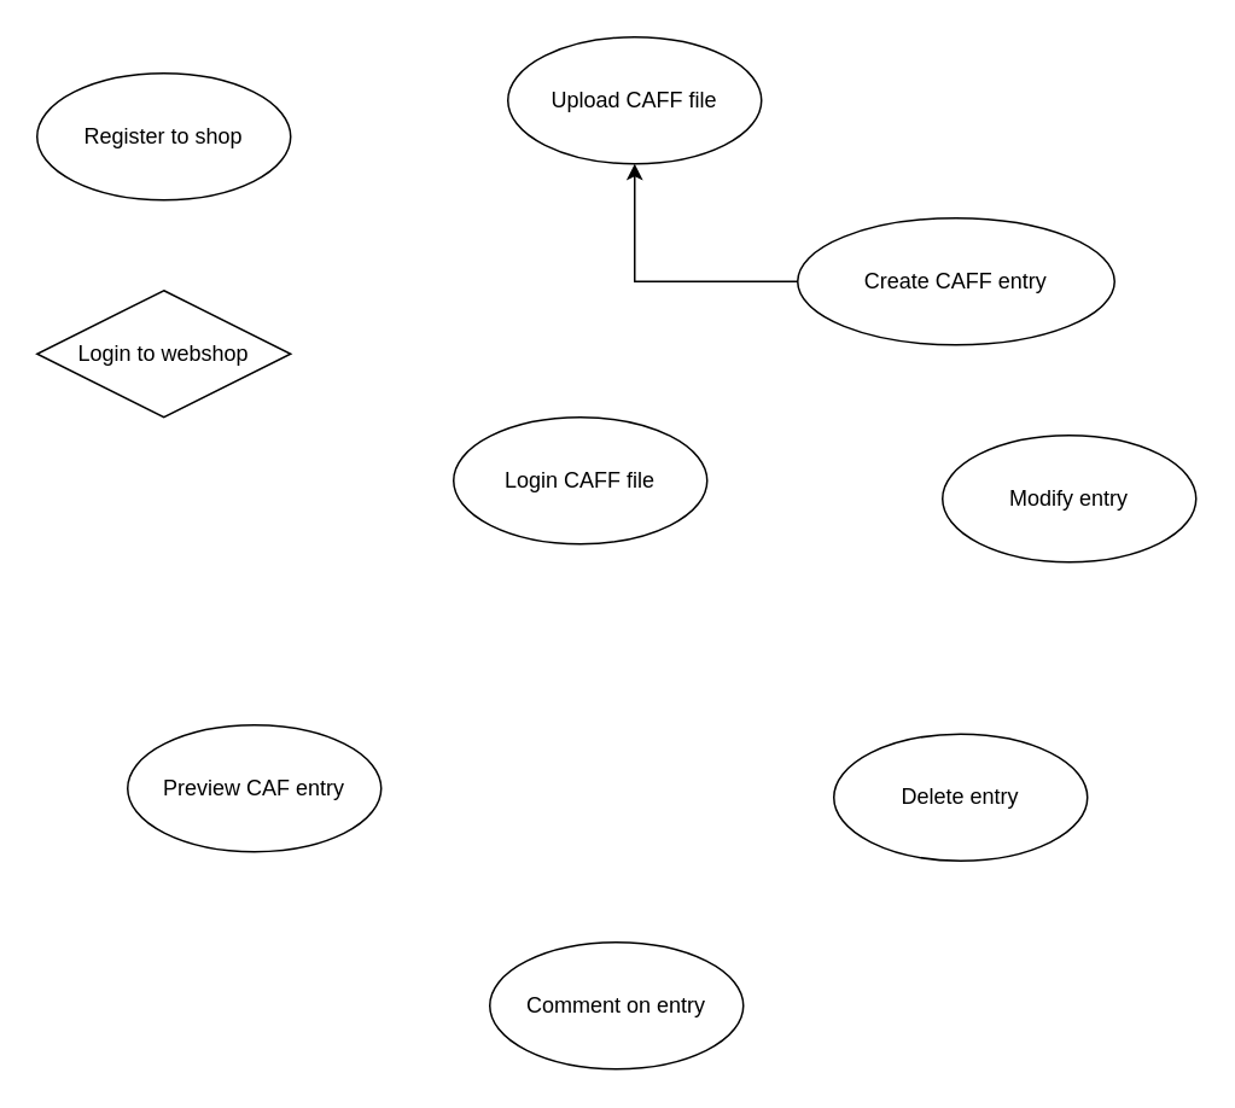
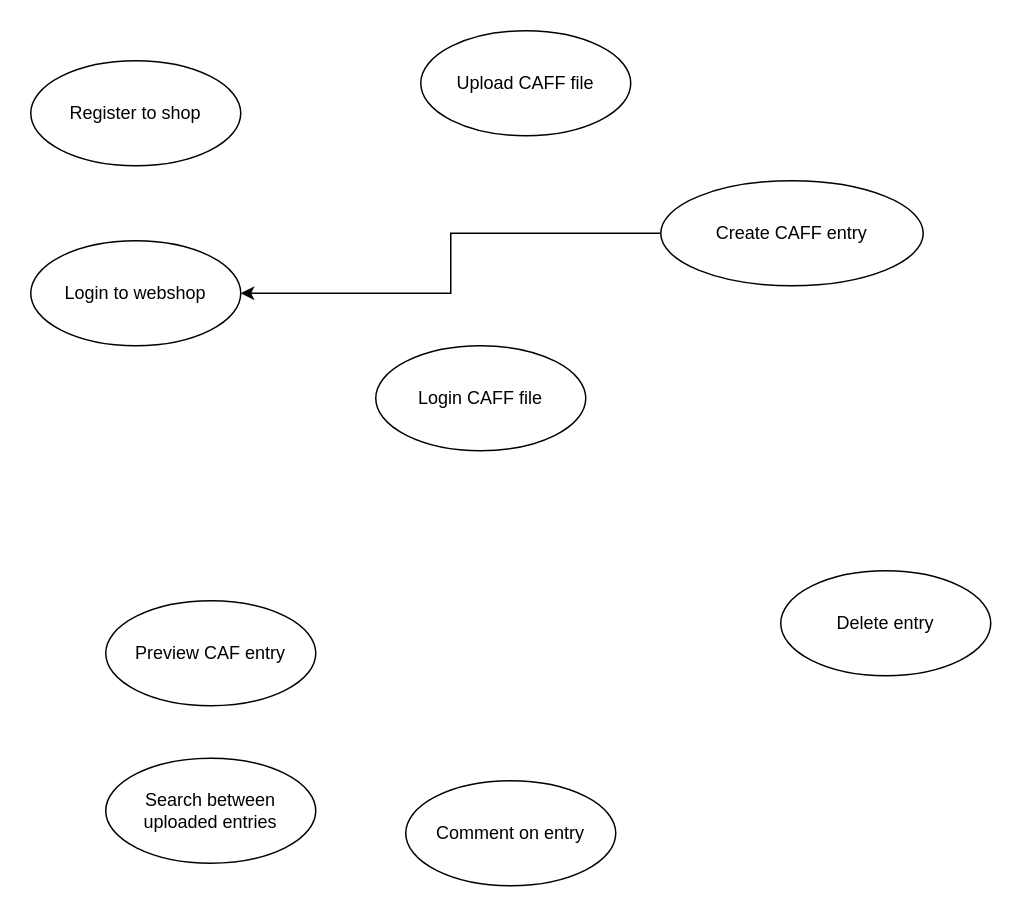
  <mxCell id="0" />
  <mxCell id="1" parent="0" />
  <mxCell id="2" value="Register to shop" style="ellipse;whiteSpace=wrap;html=1;" vertex="1" parent="1"><mxGeometry x="20" y="40" width="140" height="70" as="geometry" /></mxCell>
- <mxCell id="3" value="Login to webshop" style="rhombus;whiteSpace=wrap;html=1;" vertex="1" parent="1"><mxGeometry x="20" y="160" width="140" height="70" as="geometry" /></mxCell>
+ <mxCell id="3" value="Login to webshop" style="ellipse;whiteSpace=wrap;html=1;" vertex="1" parent="1"><mxGeometry x="20" y="160" width="140" height="70" as="geometry" /></mxCell>
  <mxCell id="4" value="Upload CAFF file" style="ellipse;whiteSpace=wrap;html=1;" vertex="1" parent="1"><mxGeometry x="280" y="20" width="140" height="70" as="geometry" /></mxCell>
  <mxCell id="5" value="Login CAFF file" style="ellipse;whiteSpace=wrap;html=1;" vertex="1" parent="1"><mxGeometry x="250" y="230" width="140" height="70" as="geometry" /></mxCell>
+ <mxCell id="6" value="Search between uploaded entries" style="ellipse;whiteSpace=wrap;html=1;" vertex="1" parent="1"><mxGeometry x="70" y="505" width="140" height="70" as="geometry" /></mxCell>
  <mxCell id="7" value="Comment on entry" style="ellipse;whiteSpace=wrap;html=1;" vertex="1" parent="1"><mxGeometry x="270" y="520" width="140" height="70" as="geometry" /></mxCell>
- <mxCell id="8" style="edgeStyle=orthogonalEdgeStyle;rounded=0;orthogonalLoop=1;jettySize=auto;html=1;" edge="1" parent="1" source="9" target="4"><mxGeometry relative="1" as="geometry" /></mxCell>
+ <mxCell id="8" style="edgeStyle=orthogonalEdgeStyle;rounded=0;orthogonalLoop=1;jettySize=auto;html=1;" edge="1" parent="1" source="9" target="3"><mxGeometry relative="1" as="geometry" /></mxCell>
  <mxCell id="9" value="Create CAFF entry" style="ellipse;whiteSpace=wrap;html=1;" vertex="1" parent="1"><mxGeometry x="440" y="120" width="175" height="70" as="geometry" /></mxCell>
- <mxCell id="10" value="Delete entry" style="ellipse;whiteSpace=wrap;html=1;" vertex="1" parent="1"><mxGeometry x="460" y="405" width="140" height="70" as="geometry" /></mxCell>
- <mxCell id="11" value="Modify entry" style="ellipse;whiteSpace=wrap;html=1;" vertex="1" parent="1"><mxGeometry x="520" y="240" width="140" height="70" as="geometry" /></mxCell>
+ <mxCell id="10" value="Delete entry" style="ellipse;whiteSpace=wrap;html=1;" vertex="1" parent="1"><mxGeometry x="520" y="380" width="140" height="70" as="geometry" /></mxCell>
  <mxCell id="12" value="Preview CAF entry" style="ellipse;whiteSpace=wrap;html=1;" vertex="1" parent="1"><mxGeometry x="70" y="400" width="140" height="70" as="geometry" /></mxCell>
